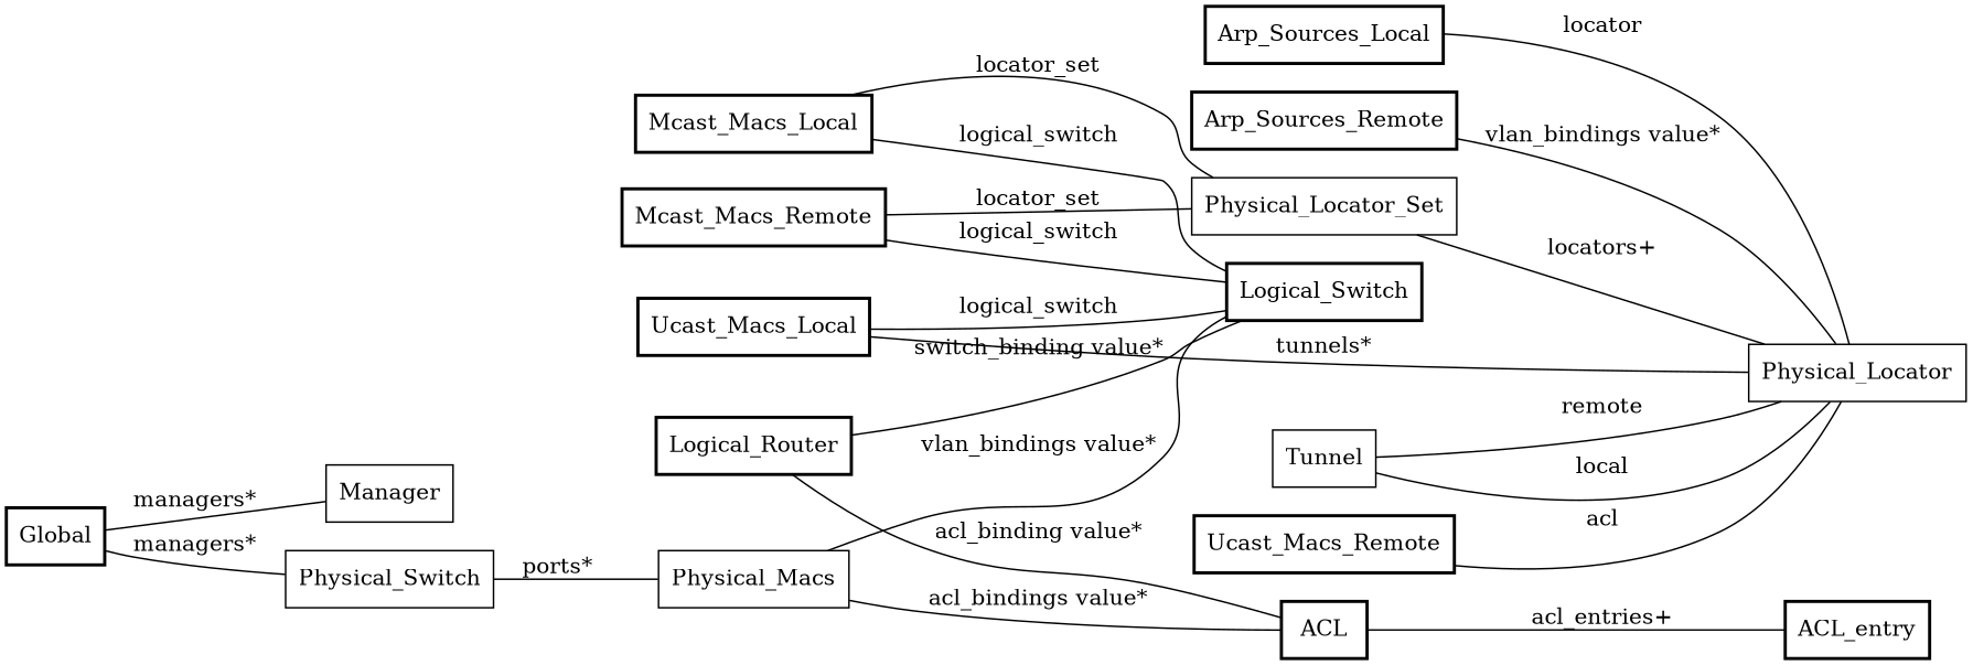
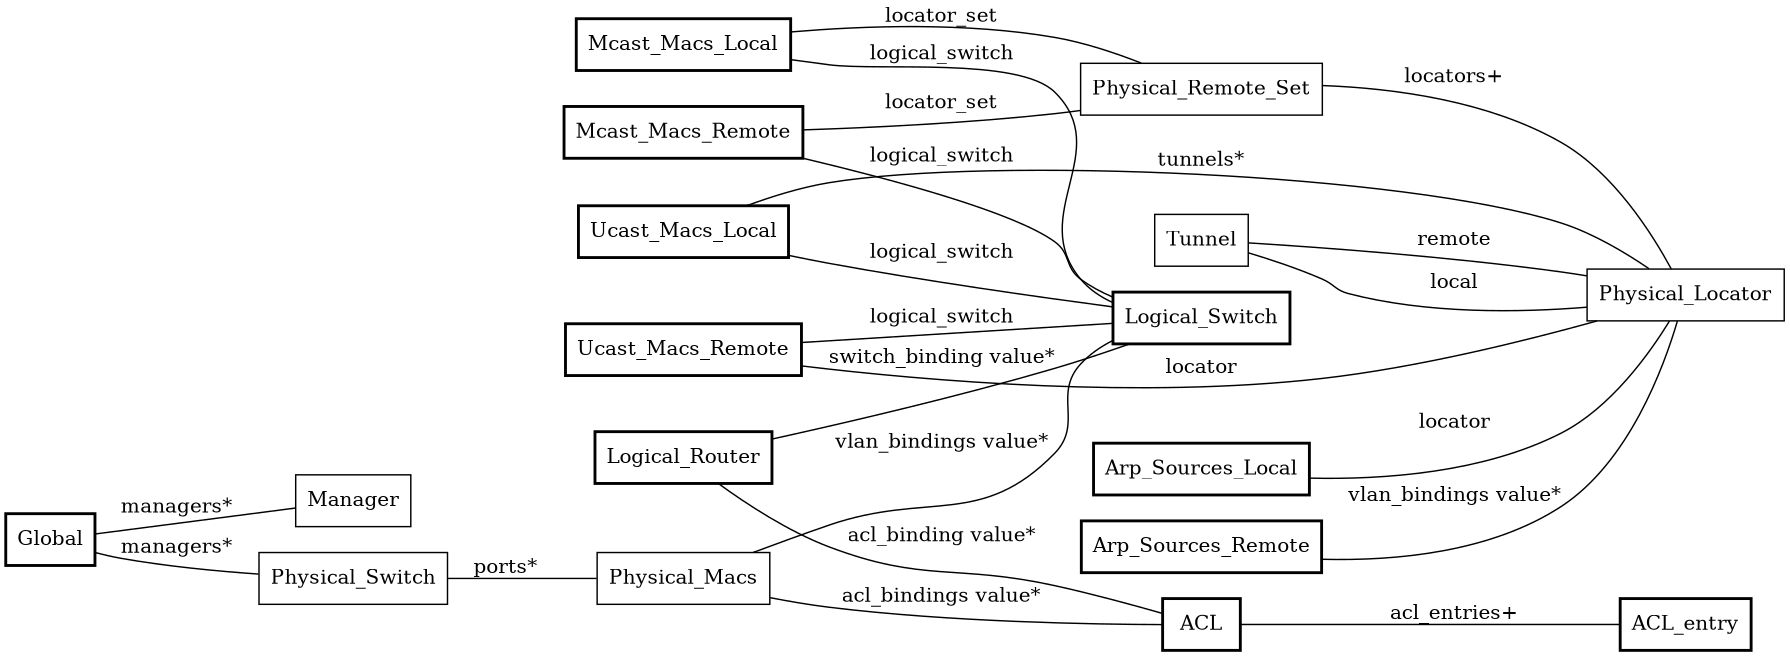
  digraph {
    rankdir=LR
    node [shape=box style=bold]
    edge [arrowhead=none arrowtail=none dir=none]
    Manager [style=""]
    Global
    Physical_Switch [style=""]
    n4 [label=Physical_Macs style=""]
    Logical_Switch
    ACL
    Tunnel [style=""]
    Physical_Locator [style=""]
    ACL_entry
    Ucast_Macs_Local
    Ucast_Macs_Remote
    Mcast_Macs_Local
-   Physical_Locator_Set [style=""]
+   Physical_Locator_Set [label=Physical_Remote_Set style=""]
    Mcast_Macs_Remote
    Logical_Router
    Arp_Sources_Local
    Arp_Sources_Remote
    Global -> Manager [label="managers*"]
    Global -> Physical_Switch [label="managers*"]
    Physical_Switch -> n4 [label="ports*"]
    n4 -> Logical_Switch [label="vlan_bindings value*"]
    n4 -> ACL [label="acl_bindings value*"]
    ACL -> ACL_entry [label="acl_entries+"]
    Tunnel -> Physical_Locator [label=local]
    Tunnel -> Physical_Locator [label=remote]
    Ucast_Macs_Local -> Logical_Switch [label=logical_switch]
    Ucast_Macs_Local -> Physical_Locator [label="tunnels*"]
-   Ucast_Macs_Remote -> Physical_Locator [label=acl]
+   Ucast_Macs_Remote -> Logical_Switch [label=logical_switch]
+   Ucast_Macs_Remote -> Physical_Locator [label=locator]
    Mcast_Macs_Local -> Logical_Switch [label=logical_switch]
    Mcast_Macs_Local -> Physical_Locator_Set [label=locator_set]
    Physical_Locator_Set -> Physical_Locator [label="locators+"]
    Mcast_Macs_Remote -> Logical_Switch [label=logical_switch]
    Mcast_Macs_Remote -> Physical_Locator_Set [label=locator_set]
    Logical_Router -> Logical_Switch [label="switch_binding value*"]
    Logical_Router -> ACL [label="acl_binding value*"]
    Arp_Sources_Local -> Physical_Locator [label=locator]
    Arp_Sources_Remote -> Physical_Locator [label="vlan_bindings value*"]
  }
